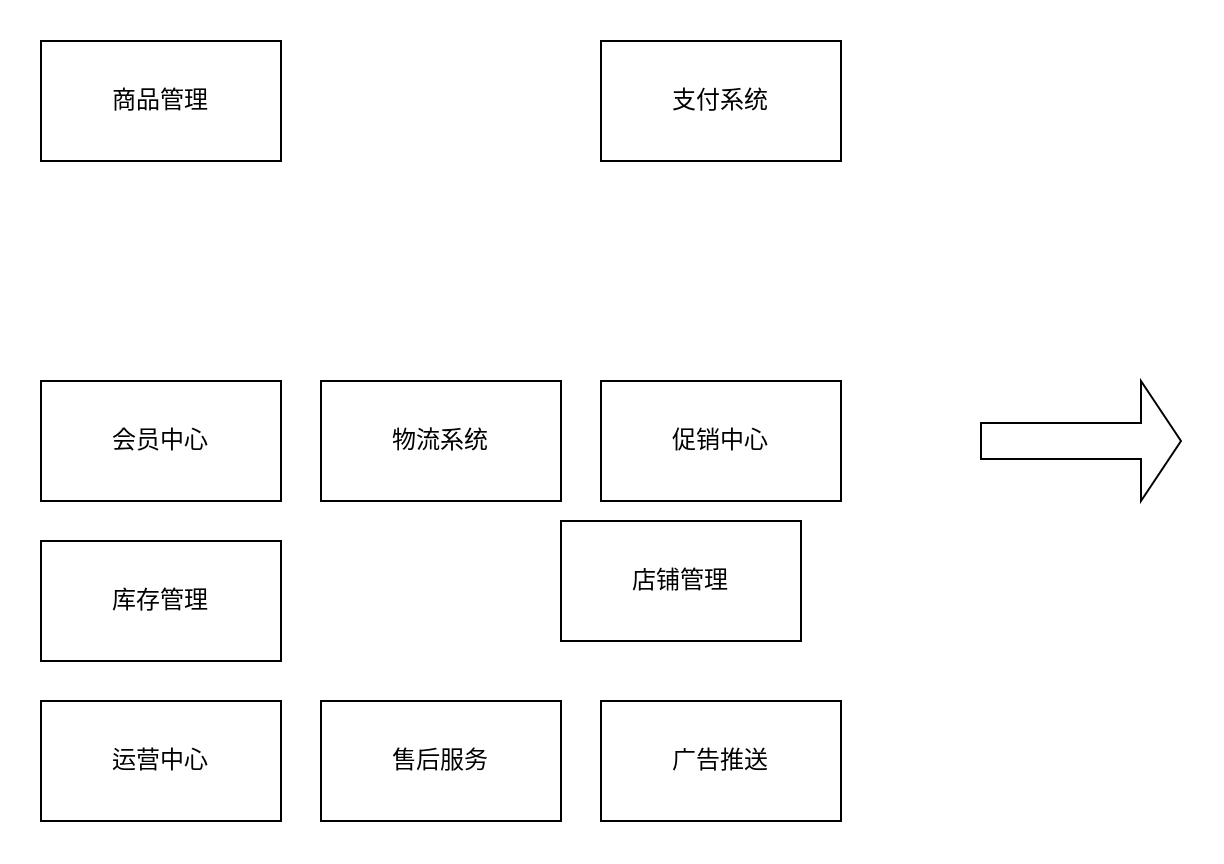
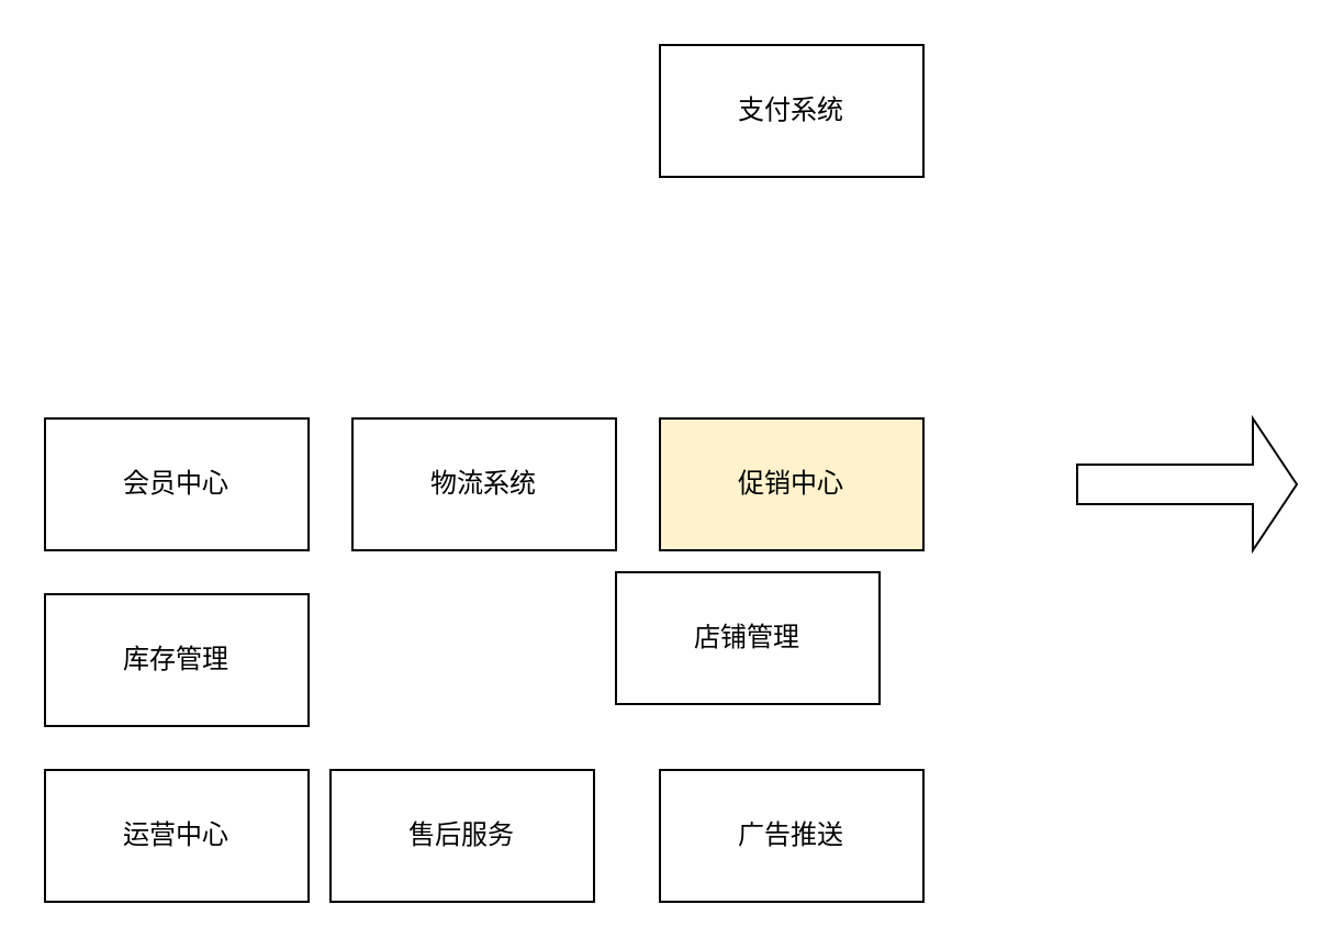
  <mxCell id="0" />
  <mxCell id="1" parent="0" />
- <mxCell id="2" value="商品管理" style="rounded=0;whiteSpace=wrap;html=1;" vertex="1" parent="1"><mxGeometry x="20" y="20" width="120" height="60" as="geometry" /></mxCell>
  <mxCell id="3" value="会员中心" style="rounded=0;whiteSpace=wrap;html=1;" vertex="1" parent="1"><mxGeometry x="20" y="190" width="120" height="60" as="geometry" /></mxCell>
  <mxCell id="4" value="库存管理" style="rounded=0;whiteSpace=wrap;html=1;" vertex="1" parent="1"><mxGeometry x="20" y="270" width="120" height="60" as="geometry" /></mxCell>
  <mxCell id="5" value="物流系统" style="rounded=0;whiteSpace=wrap;html=1;" vertex="1" parent="1"><mxGeometry x="160" y="190" width="120" height="60" as="geometry" /></mxCell>
- <mxCell id="6" value="促销中心" style="rounded=0;whiteSpace=wrap;html=1;" vertex="1" parent="1"><mxGeometry x="300" y="190" width="120" height="60" as="geometry" /></mxCell>
+ <mxCell id="6" value="促销中心" style="rounded=0;whiteSpace=wrap;html=1;fillColor=#fff2cc;" vertex="1" parent="1"><mxGeometry x="300" y="190" width="120" height="60" as="geometry" /></mxCell>
  <mxCell id="7" value="支付系统" style="rounded=0;whiteSpace=wrap;html=1;" vertex="1" parent="1"><mxGeometry x="300" y="20" width="120" height="60" as="geometry" /></mxCell>
- <mxCell id="8" value="售后服务" style="rounded=0;whiteSpace=wrap;html=1;" vertex="1" parent="1"><mxGeometry x="160" y="350" width="120" height="60" as="geometry" /></mxCell>
+ <mxCell id="8" value="售后服务" style="rounded=0;whiteSpace=wrap;html=1;" vertex="1" parent="1"><mxGeometry x="150" y="350" width="120" height="60" as="geometry" /></mxCell>
  <mxCell id="9" value="店铺管理" style="rounded=0;whiteSpace=wrap;html=1;" vertex="1" parent="1"><mxGeometry x="280" y="260" width="120" height="60" as="geometry" /></mxCell>
  <mxCell id="10" value="运营中心" style="rounded=0;whiteSpace=wrap;html=1;" vertex="1" parent="1"><mxGeometry x="20" y="350" width="120" height="60" as="geometry" /></mxCell>
  <mxCell id="11" value="广告推送" style="rounded=0;whiteSpace=wrap;html=1;" vertex="1" parent="1"><mxGeometry x="300" y="350" width="120" height="60" as="geometry" /></mxCell>
  <mxCell id="12" value="" style="shape=singleArrow;whiteSpace=wrap;html=1;" vertex="1" parent="1"><mxGeometry x="490" y="190" width="100" height="60" as="geometry" /></mxCell>
